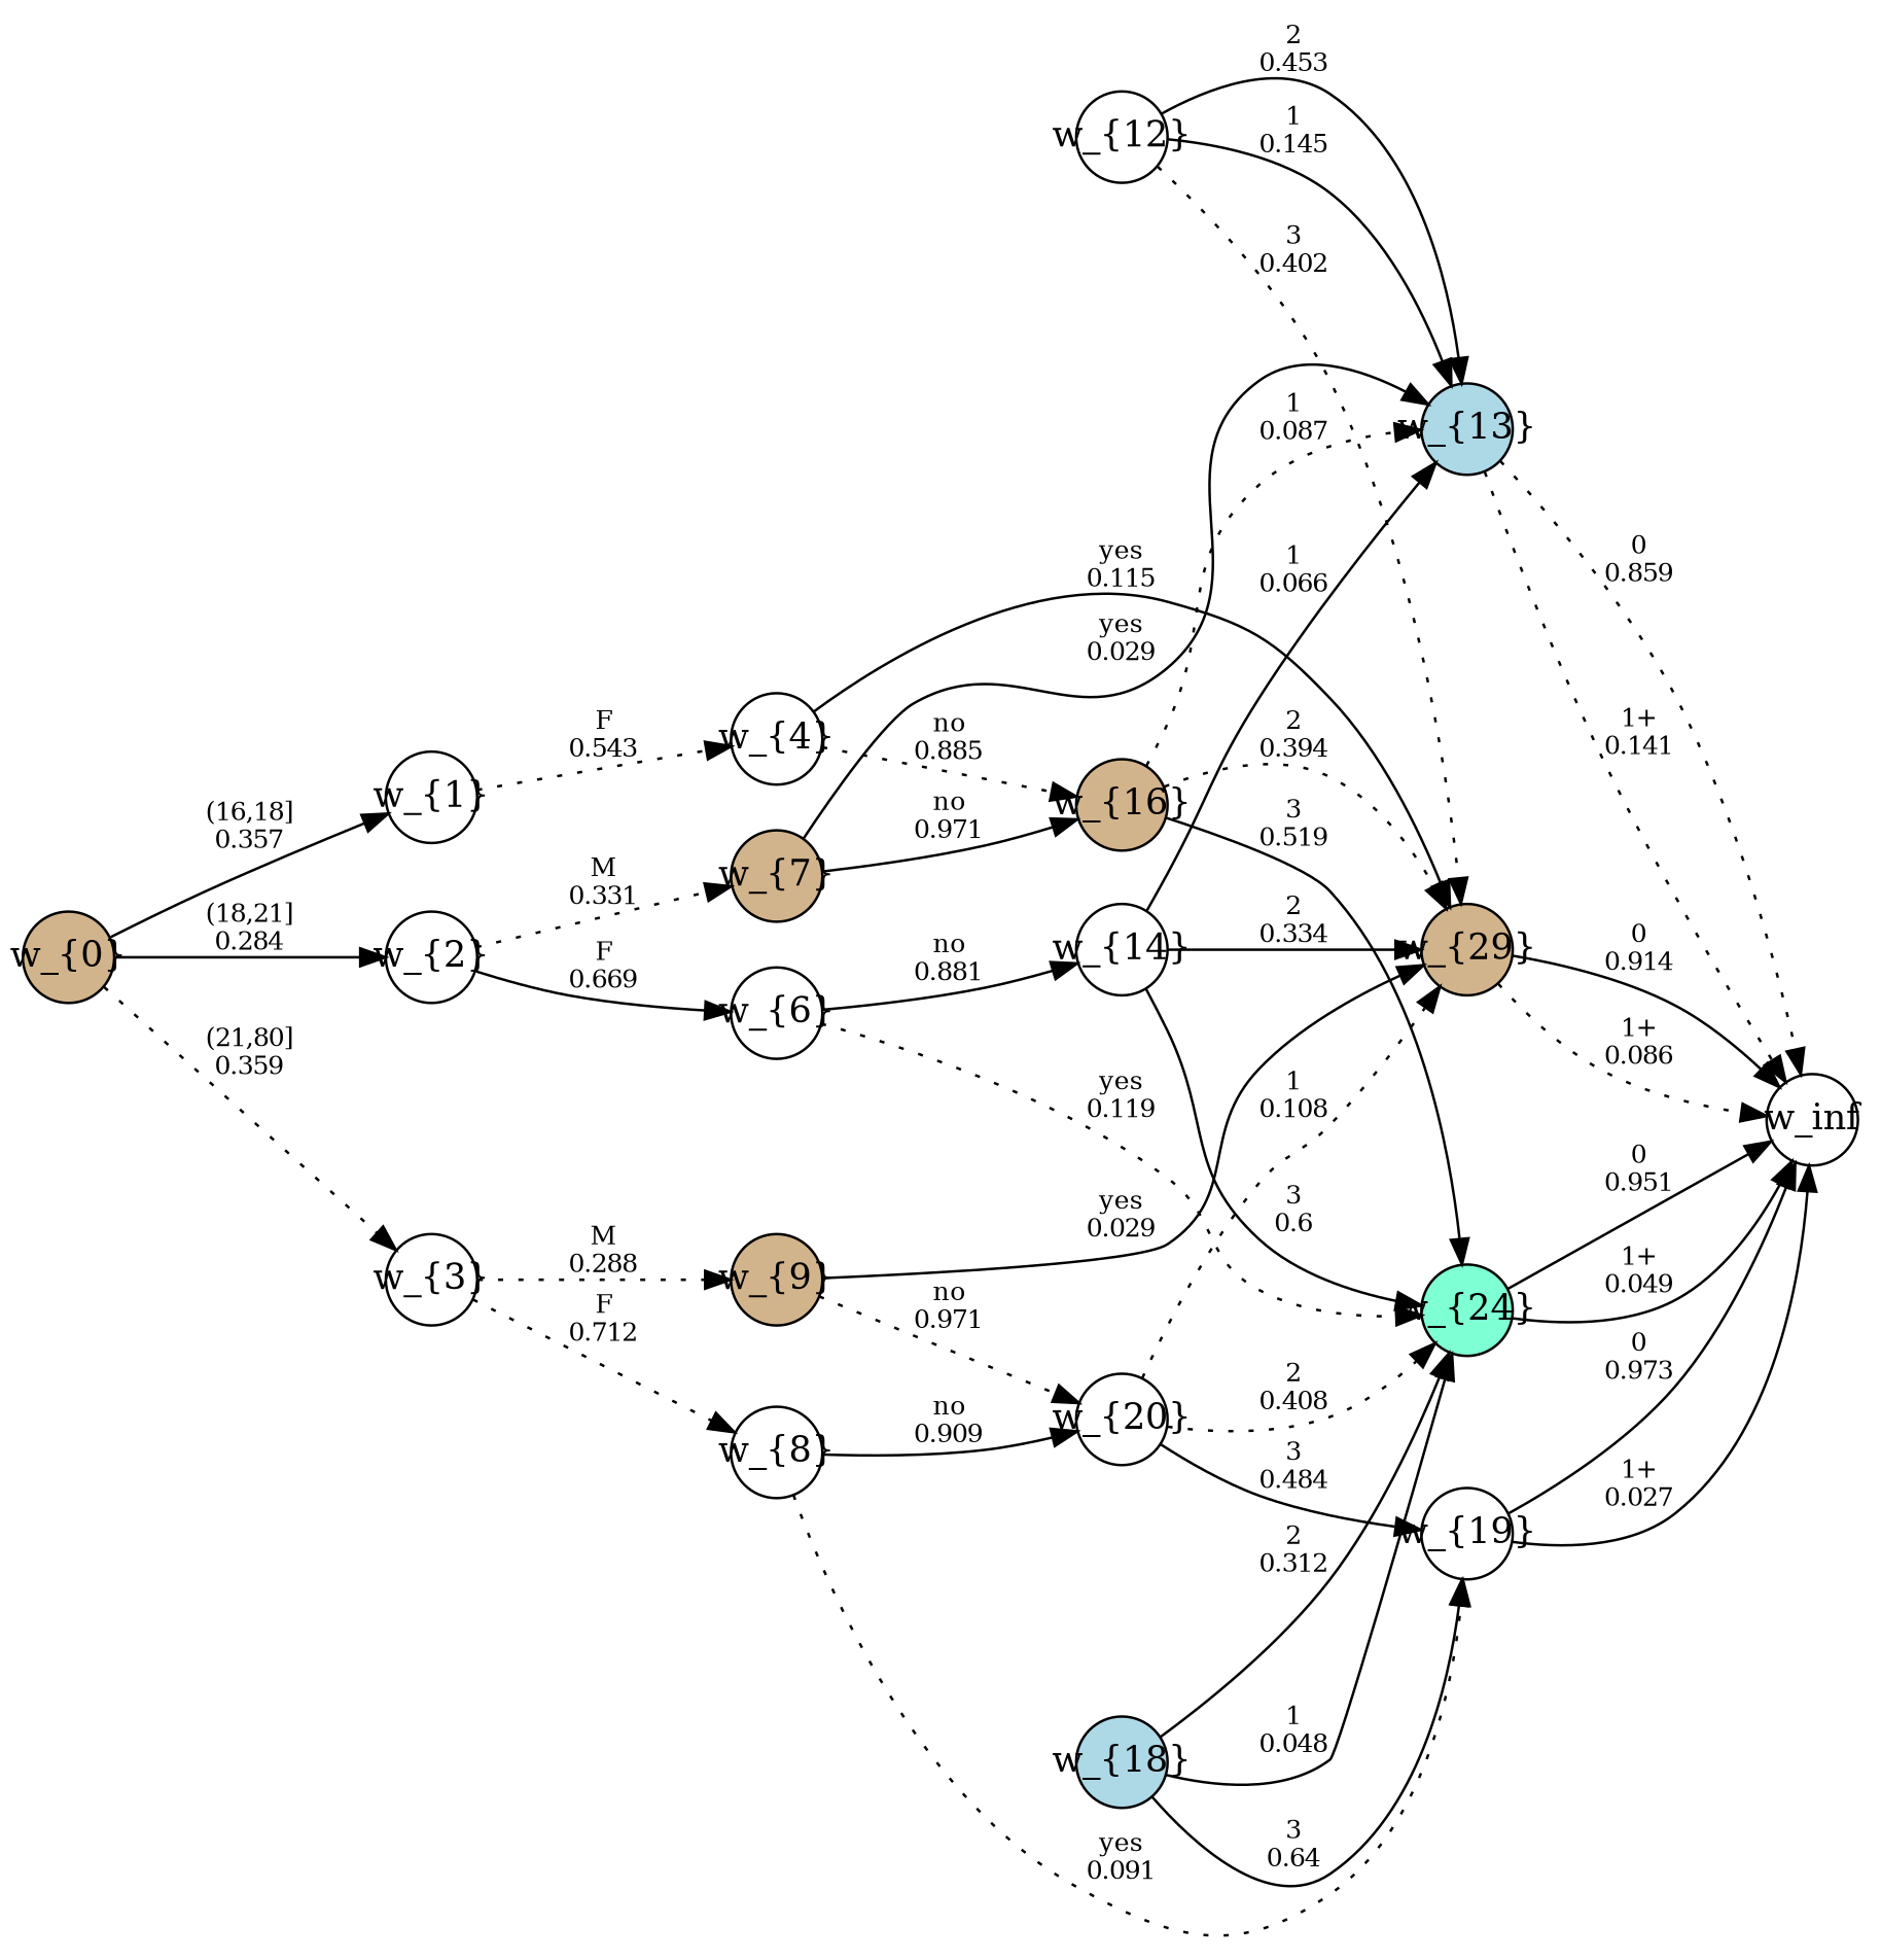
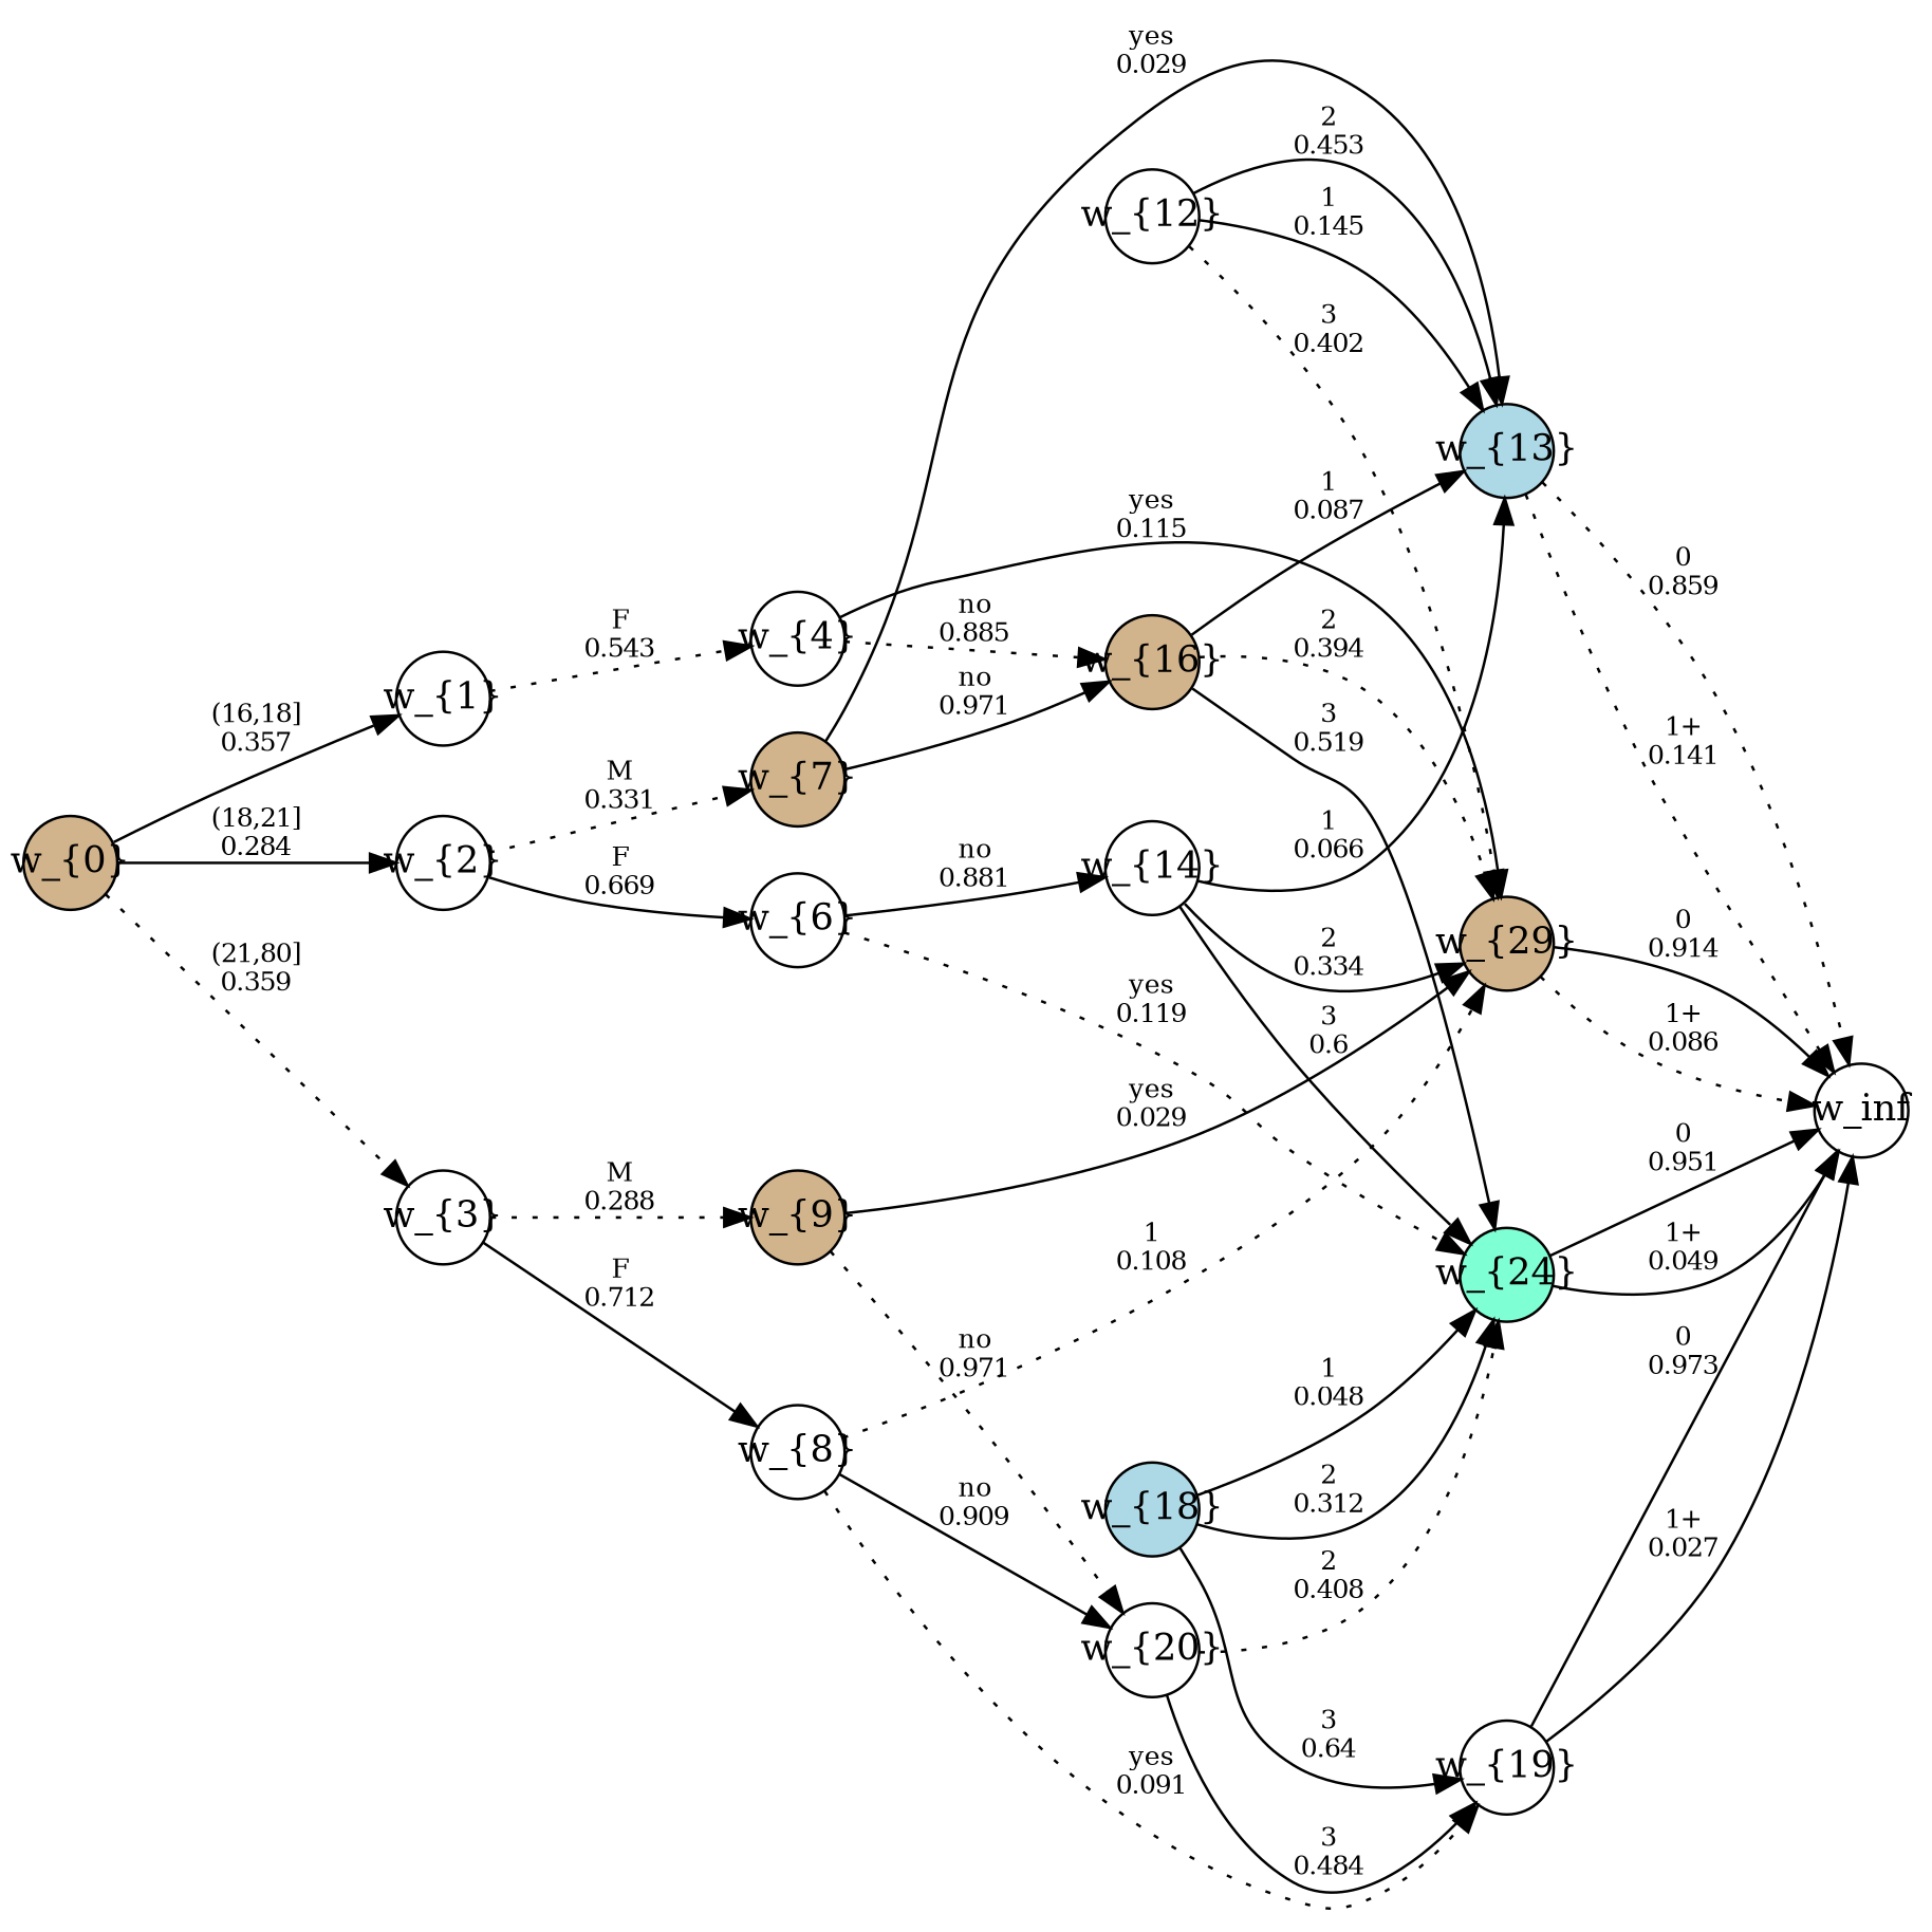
  digraph {
    rankdir=LR
    ranksep=1
    node [fillcolor=white fixedsize=True shape=circle style=filled]
    edge [color=black fontsize=10.0 labelfontcolor="#009933" style=solid]
    n1 [fillcolor=tan label="w_{0}" width=0.5]
    n2 [label="w_{1}" width=0.5]
    n3 [label="w_{2}" width=0.5]
    n4 [label="w_{3}" width=0.5]
    n5 [label="w_{4}" width=0.5]
    n6 [label="w_{6}" width=0.5]
    n7 [fillcolor=tan label="w_{7}" width=0.5]
    n8 [label="w_{8}" width=0.5]
    n9 [fillcolor=tan label="w_{9}" width=0.5]
    n10 [fillcolor=tan label="w_{16}" width=0.5]
    n11 [fillcolor=tan label="w_{29}" width=0.5]
    n12 [label="w_{14}" width=0.5]
    n13 [fillcolor=aquamarine label="w_{24}" width=0.5]
    n14 [fillcolor=lightblue label="w_{13}" width=0.5]
    n15 [label="w_{19}" width=0.5]
    n16 [label="w_{20}" width=0.5]
    n17 [label=w_inf width=0.5]
    n18 [label="w_{12}" width=0.5]
    n19 [fillcolor=lightblue label="w_{18}" width=0.5]
    n1 -> n2 [label="(16,18]\n0.357"]
    n1 -> n3 [label="(18,21]\n0.284"]
    n1 -> n4 [label="(21,80]\n0.359" style=dotted]
    n2 -> n5 [label="F\n0.543" style=dotted]
    n3 -> n6 [label="F\n0.669"]
    n3 -> n7 [label="M\n0.331" style=dotted]
-   n4 -> n8 [label="F\n0.712" style=dotted]
+   n4 -> n8 [label="F\n0.712"]
    n4 -> n9 [label="M\n0.288" style=dotted]
    n5 -> n10 [label="no\n0.885" style=dotted]
    n5 -> n11 [label="yes\n0.115"]
    n6 -> n12 [label="no\n0.881"]
    n6 -> n13 [label="yes\n0.119" style=dotted]
    n7 -> n10 [label="no\n0.971"]
    n7 -> n14 [label="yes\n0.029"]
    n8 -> n15 [label="yes\n0.091" style=dotted]
    n8 -> n16 [label="no\n0.909"]
    n9 -> n11 [label="yes\n0.029"]
    n9 -> n16 [label="no\n0.971" style=dotted]
    n10 -> n11 [label="2\n0.394" style=dotted]
    n10 -> n13 [label="3\n0.519"]
-   n10 -> n14 [label="1\n0.087" style=dotted]
+   n10 -> n14 [label="1\n0.087"]
    n11 -> n17 [label="0\n0.914"]
    n11 -> n17 [label="1+\n0.086" style=dotted]
    n12 -> n11 [label="2\n0.334"]
    n12 -> n13 [label="3\n0.6"]
    n12 -> n14 [label="1\n0.066"]
    n13 -> n17 [label="0\n0.951"]
    n13 -> n17 [label="1+\n0.049"]
    n14 -> n17 [label="0\n0.859" style=dotted]
    n14 -> n17 [label="1+\n0.141" style=dotted]
    n15 -> n17 [label="0\n0.973"]
    n15 -> n17 [label="1+\n0.027"]
-   n16 -> n11 [label="1\n0.108" style=dotted]
+   n8 -> n11 [label="1\n0.108" style=dotted]
    n16 -> n13 [label="2\n0.408" style=dotted]
    n16 -> n15 [label="3\n0.484"]
    n18 -> n11 [label="3\n0.402" style=dotted]
    n18 -> n14 [label="1\n0.145"]
    n18 -> n14 [label="2\n0.453"]
    n19 -> n13 [label="1\n0.048"]
    n19 -> n13 [label="2\n0.312"]
    n19 -> n15 [label="3\n0.64"]
  }
